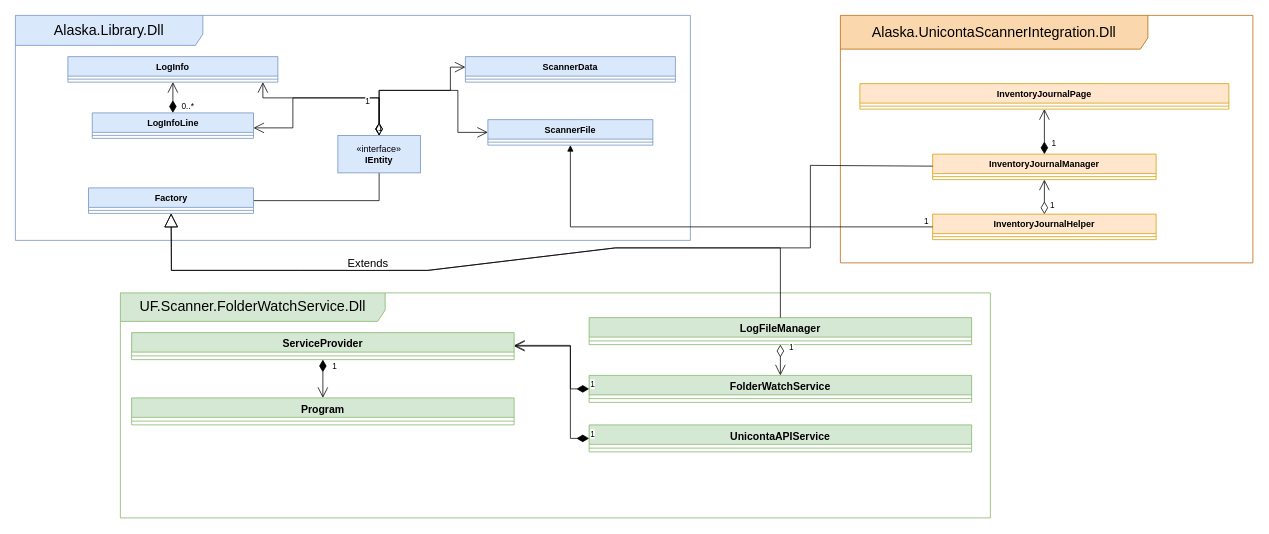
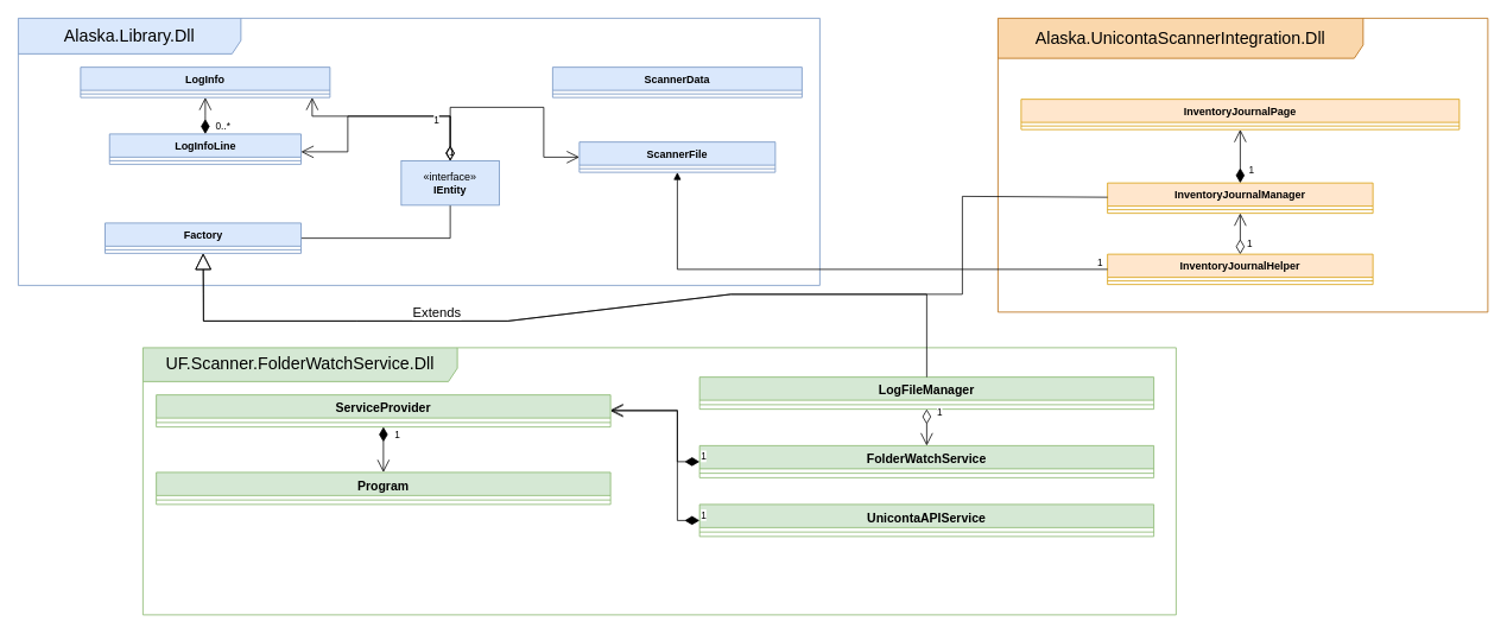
  <mxCell id="0" />
  <mxCell id="1" parent="0" />
  <mxCell id="2" value="Alaska.Library.Dll" style="shape=umlFrame;whiteSpace=wrap;html=1;pointerEvents=0;width=250;height=40;swimlaneFillColor=default;fontSize=19;fillColor=#dae8fc;strokeColor=#6c8ebf;" vertex="1" parent="1"><mxGeometry x="20" y="20" width="900" height="300" as="geometry" /></mxCell>
  <mxCell id="3" value="LogInfo" style="swimlane;fontStyle=1;align=center;verticalAlign=top;childLayout=stackLayout;horizontal=1;startSize=26;horizontalStack=0;resizeParent=1;resizeParentMax=0;resizeLast=0;collapsible=1;marginBottom=0;whiteSpace=wrap;html=1;swimlaneFillColor=default;fillColor=#dae8fc;strokeColor=#6c8ebf;" vertex="1" parent="1"><mxGeometry x="90" y="75" width="280" height="34" as="geometry" /></mxCell>
  <mxCell id="4" value="" style="line;strokeWidth=1;fillColor=none;align=left;verticalAlign=middle;spacingTop=-1;spacingLeft=3;spacingRight=3;rotatable=0;labelPosition=right;points=[];portConstraint=eastwest;strokeColor=inherit;" vertex="1" parent="3"><mxGeometry y="26" width="280" height="8" as="geometry" /></mxCell>
  <mxCell id="5" value="LogInfoLine" style="swimlane;fontStyle=1;align=center;verticalAlign=top;childLayout=stackLayout;horizontal=1;startSize=26;horizontalStack=0;resizeParent=1;resizeParentMax=0;resizeLast=0;collapsible=1;marginBottom=0;whiteSpace=wrap;html=1;swimlaneFillColor=default;fillColor=#dae8fc;strokeColor=#6c8ebf;" vertex="1" parent="1"><mxGeometry x="122.5" y="150" width="215" height="34" as="geometry" /></mxCell>
  <mxCell id="6" value="" style="line;strokeWidth=1;fillColor=none;align=left;verticalAlign=middle;spacingTop=-1;spacingLeft=3;spacingRight=3;rotatable=0;labelPosition=right;points=[];portConstraint=eastwest;strokeColor=inherit;" vertex="1" parent="5"><mxGeometry y="26" width="215" height="8" as="geometry" /></mxCell>
  <mxCell id="7" style="edgeStyle=orthogonalEdgeStyle;rounded=0;orthogonalLoop=1;jettySize=auto;html=1;endArrow=none;endFill=0;" edge="1" parent="1" source="8" target="29"><mxGeometry relative="1" as="geometry" /></mxCell>
  <mxCell id="8" value="Factory" style="swimlane;fontStyle=1;align=center;verticalAlign=top;childLayout=stackLayout;horizontal=1;startSize=26;horizontalStack=0;resizeParent=1;resizeParentMax=0;resizeLast=0;collapsible=1;marginBottom=0;whiteSpace=wrap;html=1;fillColor=#dae8fc;strokeColor=#6c8ebf;swimlaneFillColor=default;" vertex="1" parent="1"><mxGeometry x="117.5" y="250" width="220" height="34" as="geometry" /></mxCell>
  <mxCell id="9" value="" style="line;strokeWidth=1;fillColor=none;align=left;verticalAlign=middle;spacingTop=-1;spacingLeft=3;spacingRight=3;rotatable=0;labelPosition=right;points=[];portConstraint=eastwest;strokeColor=inherit;" vertex="1" parent="8"><mxGeometry y="26" width="220" height="8" as="geometry" /></mxCell>
  <mxCell id="10" value="ScannerData" style="swimlane;fontStyle=1;align=center;verticalAlign=top;childLayout=stackLayout;horizontal=1;startSize=26;horizontalStack=0;resizeParent=1;resizeParentMax=0;resizeLast=0;collapsible=1;marginBottom=0;whiteSpace=wrap;html=1;swimlaneFillColor=default;fillColor=#dae8fc;strokeColor=#6c8ebf;" vertex="1" parent="1"><mxGeometry x="620" y="75" width="280" height="34" as="geometry" /></mxCell>
  <mxCell id="11" value="" style="line;strokeWidth=1;fillColor=none;align=left;verticalAlign=middle;spacingTop=-1;spacingLeft=3;spacingRight=3;rotatable=0;labelPosition=right;points=[];portConstraint=eastwest;strokeColor=inherit;" vertex="1" parent="10"><mxGeometry y="26" width="280" height="8" as="geometry" /></mxCell>
  <mxCell id="12" value="ScannerFile" style="swimlane;fontStyle=1;align=center;verticalAlign=top;childLayout=stackLayout;horizontal=1;startSize=26;horizontalStack=0;resizeParent=1;resizeParentMax=0;resizeLast=0;collapsible=1;marginBottom=0;whiteSpace=wrap;html=1;fillColor=#dae8fc;strokeColor=#6c8ebf;swimlaneFillColor=default;" vertex="1" parent="1"><mxGeometry x="650" y="159" width="220" height="34" as="geometry" /></mxCell>
  <mxCell id="13" value="" style="line;strokeWidth=1;fillColor=none;align=left;verticalAlign=middle;spacingTop=-1;spacingLeft=3;spacingRight=3;rotatable=0;labelPosition=right;points=[];portConstraint=eastwest;strokeColor=inherit;" vertex="1" parent="12"><mxGeometry y="26" width="220" height="8" as="geometry" /></mxCell>
  <mxCell id="14" value="0..*" style="endArrow=open;html=1;endSize=12;startArrow=diamondThin;startSize=14;startFill=1;edgeStyle=orthogonalEdgeStyle;align=left;verticalAlign=bottom;rounded=0;" edge="1" parent="1" source="5" target="3"><mxGeometry x="-1" y="-10" relative="1" as="geometry"><mxPoint x="390" y="192" as="sourcePoint" /><mxPoint x="390" y="142" as="targetPoint" /><mxPoint as="offset" /><Array as="points"><mxPoint x="230" y="130" /><mxPoint x="230" y="130" /></Array></mxGeometry></mxCell>
  <mxCell id="15" value="UF.Scanner.FolderWatchService.Dll" style="shape=umlFrame;whiteSpace=wrap;html=1;pointerEvents=0;width=353;height=38;swimlaneFillColor=default;fontSize=19;fillColor=#d5e8d4;strokeColor=#82b366;" vertex="1" parent="1"><mxGeometry x="160" y="390" width="1160" height="300" as="geometry" /></mxCell>
  <mxCell id="16" value="FolderWatchService" style="swimlane;fontStyle=1;align=center;verticalAlign=top;childLayout=stackLayout;horizontal=1;startSize=26;horizontalStack=0;resizeParent=1;resizeParentMax=0;resizeLast=0;collapsible=1;marginBottom=0;whiteSpace=wrap;html=1;swimlaneFillColor=default;fillColor=#d5e8d4;strokeColor=#82b366;fontSize=14;" vertex="1" parent="1"><mxGeometry x="785" y="500" width="510" height="36" as="geometry" /></mxCell>
  <mxCell id="17" value="" style="line;strokeWidth=1;fillColor=none;align=left;verticalAlign=middle;spacingTop=-1;spacingLeft=3;spacingRight=3;rotatable=0;labelPosition=right;points=[];portConstraint=eastwest;strokeColor=inherit;fontSize=14;" vertex="1" parent="16"><mxGeometry y="26" width="510" height="10" as="geometry" /></mxCell>
  <mxCell id="18" value="LogFileManager" style="swimlane;fontStyle=1;align=center;verticalAlign=top;childLayout=stackLayout;horizontal=1;startSize=26;horizontalStack=0;resizeParent=1;resizeParentMax=0;resizeLast=0;collapsible=1;marginBottom=0;whiteSpace=wrap;html=1;swimlaneFillColor=default;fillColor=#d5e8d4;strokeColor=#82b366;fontSize=14;" vertex="1" parent="1"><mxGeometry x="785" y="423" width="510" height="36" as="geometry" /></mxCell>
  <mxCell id="19" value="" style="line;strokeWidth=1;fillColor=none;align=left;verticalAlign=middle;spacingTop=-1;spacingLeft=3;spacingRight=3;rotatable=0;labelPosition=right;points=[];portConstraint=eastwest;strokeColor=inherit;fontSize=14;" vertex="1" parent="18"><mxGeometry y="26" width="510" height="10" as="geometry" /></mxCell>
  <mxCell id="20" value="ServiceProvider" style="swimlane;fontStyle=1;align=center;verticalAlign=top;childLayout=stackLayout;horizontal=1;startSize=26;horizontalStack=0;resizeParent=1;resizeParentMax=0;resizeLast=0;collapsible=1;marginBottom=0;whiteSpace=wrap;html=1;swimlaneFillColor=default;fillColor=#d5e8d4;strokeColor=#82b366;fontSize=14;" vertex="1" parent="1"><mxGeometry x="175" y="443" width="510" height="36" as="geometry" /></mxCell>
  <mxCell id="21" value="" style="line;strokeWidth=1;fillColor=none;align=left;verticalAlign=middle;spacingTop=-1;spacingLeft=3;spacingRight=3;rotatable=0;labelPosition=right;points=[];portConstraint=eastwest;strokeColor=inherit;fontSize=14;" vertex="1" parent="20"><mxGeometry y="26" width="510" height="10" as="geometry" /></mxCell>
  <mxCell id="22" value="Program" style="swimlane;fontStyle=1;align=center;verticalAlign=top;childLayout=stackLayout;horizontal=1;startSize=26;horizontalStack=0;resizeParent=1;resizeParentMax=0;resizeLast=0;collapsible=1;marginBottom=0;whiteSpace=wrap;html=1;swimlaneFillColor=default;fillColor=#d5e8d4;strokeColor=#82b366;fontSize=14;" vertex="1" parent="1"><mxGeometry x="175" y="530" width="510" height="36" as="geometry" /></mxCell>
  <mxCell id="23" value="" style="line;strokeWidth=1;fillColor=none;align=left;verticalAlign=middle;spacingTop=-1;spacingLeft=3;spacingRight=3;rotatable=0;labelPosition=right;points=[];portConstraint=eastwest;strokeColor=inherit;fontSize=14;" vertex="1" parent="22"><mxGeometry y="26" width="510" height="10" as="geometry" /></mxCell>
  <mxCell id="24" value="UnicontaAPIService" style="swimlane;fontStyle=1;align=center;verticalAlign=top;childLayout=stackLayout;horizontal=1;startSize=26;horizontalStack=0;resizeParent=1;resizeParentMax=0;resizeLast=0;collapsible=1;marginBottom=0;whiteSpace=wrap;html=1;swimlaneFillColor=default;fillColor=#d5e8d4;strokeColor=#82b366;fontSize=14;" vertex="1" parent="1"><mxGeometry x="785" y="566" width="510" height="36" as="geometry" /></mxCell>
  <mxCell id="25" value="" style="line;strokeWidth=1;fillColor=none;align=left;verticalAlign=middle;spacingTop=-1;spacingLeft=3;spacingRight=3;rotatable=0;labelPosition=right;points=[];portConstraint=eastwest;strokeColor=inherit;fontSize=14;" vertex="1" parent="24"><mxGeometry y="26" width="510" height="10" as="geometry" /></mxCell>
  <mxCell id="26" value="1" style="endArrow=open;html=1;endSize=12;startArrow=diamondThin;startSize=14;startFill=1;edgeStyle=orthogonalEdgeStyle;align=left;verticalAlign=bottom;rounded=0;" edge="1" parent="1" source="20" target="22"><mxGeometry x="-0.294" y="11" relative="1" as="geometry"><mxPoint x="820" y="640" as="sourcePoint" /><mxPoint x="980" y="640" as="targetPoint" /><mxPoint as="offset" /></mxGeometry></mxCell>
  <mxCell id="27" value="1" style="endArrow=open;html=1;endSize=12;startArrow=diamondThin;startSize=14;startFill=0;edgeStyle=orthogonalEdgeStyle;align=left;verticalAlign=bottom;rounded=0;" edge="1" parent="1" source="18" target="16"><mxGeometry x="-0.408" y="10" relative="1" as="geometry"><mxPoint x="740" y="600" as="sourcePoint" /><mxPoint x="900" y="600" as="targetPoint" /><mxPoint as="offset" /></mxGeometry></mxCell>
  <mxCell id="28" value="&lt;font style=&quot;font-size: 15px;&quot;&gt;Extends&lt;/font&gt;" style="endArrow=block;endSize=16;endFill=0;html=1;rounded=0;" edge="1" parent="1" source="18" target="8"><mxGeometry x="0.312" y="-10" width="160" relative="1" as="geometry"><mxPoint x="-90" y="280" as="sourcePoint" /><mxPoint x="70" y="280" as="targetPoint" /><Array as="points"><mxPoint x="1040" y="330" /><mxPoint x="820" y="330" /><mxPoint x="570" y="360" /><mxPoint x="228" y="360" /><mxPoint x="228" y="330" /></Array><mxPoint as="offset" /></mxGeometry></mxCell>
  <mxCell id="29" value="«interface»&lt;br&gt;&lt;b&gt;IEntity&lt;/b&gt;" style="html=1;whiteSpace=wrap;fillColor=#dae8fc;strokeColor=#6c8ebf;" vertex="1" parent="1"><mxGeometry x="450" y="180" width="110" height="50" as="geometry" /></mxCell>
- <mxCell id="30" value="1" style="endArrow=open;html=1;endSize=12;startArrow=diamondThin;startSize=14;startFill=0;edgeStyle=orthogonalEdgeStyle;align=left;verticalAlign=bottom;rounded=0;jumpStyle=none;" edge="1" parent="1" source="29" target="10"><mxGeometry x="-1" y="3" relative="1" as="geometry"><mxPoint x="560" y="117" as="sourcePoint" /><mxPoint x="620" y="89" as="targetPoint" /><Array as="points"><mxPoint x="600" y="120" /><mxPoint x="600" y="89" /></Array></mxGeometry></mxCell>
  <mxCell id="31" value="1" style="endArrow=open;html=1;endSize=12;startArrow=diamondThin;startSize=14;startFill=0;edgeStyle=orthogonalEdgeStyle;align=left;verticalAlign=bottom;rounded=0;jumpStyle=none;" edge="1" parent="1" source="29" target="12"><mxGeometry x="-1" y="3" relative="1" as="geometry"><mxPoint x="570" y="127" as="sourcePoint" /><mxPoint x="630" y="99" as="targetPoint" /><Array as="points"><mxPoint x="610" y="120" /><mxPoint x="610" y="176" /></Array></mxGeometry></mxCell>
  <mxCell id="32" value="" style="endArrow=open;html=1;endSize=12;startArrow=diamondThin;startSize=14;startFill=0;edgeStyle=orthogonalEdgeStyle;align=left;verticalAlign=bottom;rounded=0;jumpStyle=none;" edge="1" parent="1" source="29" target="5"><mxGeometry x="-0.738" y="20" relative="1" as="geometry"><mxPoint x="570" y="130" as="sourcePoint" /><mxPoint x="660" y="186" as="targetPoint" /><Array as="points"><mxPoint x="390" y="130" /><mxPoint x="390" y="170" /></Array><mxPoint as="offset" /></mxGeometry></mxCell>
  <mxCell id="33" value="1" style="endArrow=open;html=1;endSize=12;startArrow=diamondThin;startSize=14;startFill=0;edgeStyle=orthogonalEdgeStyle;align=left;verticalAlign=bottom;rounded=0;jumpStyle=none;" edge="1" parent="1" source="29" target="3"><mxGeometry x="-0.669" y="20" relative="1" as="geometry"><mxPoint x="460" y="140" as="sourcePoint" /><mxPoint x="348" y="180" as="targetPoint" /><Array as="points"><mxPoint x="350" y="130" /></Array><mxPoint as="offset" /></mxGeometry></mxCell>
  <mxCell id="34" value="Alaska.UnicontaScannerIntegration.Dll" style="shape=umlFrame;whiteSpace=wrap;html=1;pointerEvents=0;width=410;height=45;swimlaneFillColor=default;fontSize=19;fillColor=#fad7ac;strokeColor=#b46504;" vertex="1" parent="1"><mxGeometry x="1120" y="20" width="550" height="330" as="geometry" /></mxCell>
  <mxCell id="35" value="InventoryJournalPage" style="swimlane;fontStyle=1;align=center;verticalAlign=top;childLayout=stackLayout;horizontal=1;startSize=26;horizontalStack=0;resizeParent=1;resizeParentMax=0;resizeLast=0;collapsible=1;marginBottom=0;whiteSpace=wrap;html=1;fillColor=#ffe6cc;strokeColor=#d79b00;swimlaneFillColor=default;" vertex="1" parent="1"><mxGeometry x="1146" y="111" width="492" height="34" as="geometry" /></mxCell>
  <mxCell id="36" value="" style="line;strokeWidth=1;fillColor=none;align=left;verticalAlign=middle;spacingTop=-1;spacingLeft=3;spacingRight=3;rotatable=0;labelPosition=right;points=[];portConstraint=eastwest;strokeColor=inherit;" vertex="1" parent="35"><mxGeometry y="26" width="492" height="8" as="geometry" /></mxCell>
  <mxCell id="37" value="InventoryJournalManager" style="swimlane;fontStyle=1;align=center;verticalAlign=top;childLayout=stackLayout;horizontal=1;startSize=26;horizontalStack=0;resizeParent=1;resizeParentMax=0;resizeLast=0;collapsible=1;marginBottom=0;whiteSpace=wrap;html=1;strokeColor=#d79b00;fontFamily=Helvetica;fontSize=12;fillColor=#ffe6cc;swimlaneFillColor=default;" vertex="1" parent="1"><mxGeometry x="1243" y="205" width="298" height="34" as="geometry" /></mxCell>
  <mxCell id="38" value="" style="line;strokeWidth=1;fillColor=none;align=left;verticalAlign=middle;spacingTop=-1;spacingLeft=3;spacingRight=3;rotatable=0;labelPosition=right;points=[];portConstraint=eastwest;strokeColor=inherit;fontFamily=Helvetica;fontSize=12;fontColor=default;html=1;" vertex="1" parent="37"><mxGeometry y="26" width="298" height="8" as="geometry" /></mxCell>
  <mxCell id="39" value="InventoryJournalHelper" style="swimlane;fontStyle=1;align=center;verticalAlign=top;childLayout=stackLayout;horizontal=1;startSize=26;horizontalStack=0;resizeParent=1;resizeParentMax=0;resizeLast=0;collapsible=1;marginBottom=0;whiteSpace=wrap;html=1;strokeColor=#d79b00;fontFamily=Helvetica;fontSize=12;fillColor=#ffe6cc;swimlaneFillColor=default;" vertex="1" parent="1"><mxGeometry x="1243" y="285" width="298" height="34" as="geometry" /></mxCell>
  <mxCell id="40" value="" style="line;strokeWidth=1;fillColor=none;align=left;verticalAlign=middle;spacingTop=-1;spacingLeft=3;spacingRight=3;rotatable=0;labelPosition=right;points=[];portConstraint=eastwest;strokeColor=inherit;fontFamily=Helvetica;fontSize=12;fontColor=default;html=1;" vertex="1" parent="39"><mxGeometry y="26" width="298" height="8" as="geometry" /></mxCell>
  <mxCell id="41" value="1" style="endArrow=open;html=1;endSize=12;startArrow=diamondThin;startSize=14;startFill=0;edgeStyle=orthogonalEdgeStyle;align=left;verticalAlign=bottom;rounded=0;" edge="1" parent="1" source="39" target="37"><mxGeometry x="-0.87" y="-6" relative="1" as="geometry"><mxPoint x="1220" y="190" as="sourcePoint" /><mxPoint x="1380" y="190" as="targetPoint" /><mxPoint as="offset" /></mxGeometry></mxCell>
  <mxCell id="42" value="" style="endArrow=block;endFill=1;html=1;edgeStyle=orthogonalEdgeStyle;align=left;verticalAlign=top;rounded=0;" edge="1" parent="1" source="39" target="12"><mxGeometry x="-1" relative="1" as="geometry"><mxPoint x="570" y="230" as="sourcePoint" /><mxPoint x="730" y="230" as="targetPoint" /></mxGeometry></mxCell>
  <mxCell id="43" value="1" style="edgeLabel;resizable=0;html=1;align=left;verticalAlign=bottom;" connectable="0" vertex="1" parent="42"><mxGeometry x="-1" relative="1" as="geometry"><mxPoint x="-13" as="offset" /></mxGeometry></mxCell>
  <mxCell id="44" value="" style="endArrow=block;endSize=16;endFill=0;html=1;rounded=0;" edge="1" parent="1" source="37" target="8"><mxGeometry width="160" relative="1" as="geometry"><mxPoint x="820" y="290" as="sourcePoint" /><mxPoint x="980" y="290" as="targetPoint" /><Array as="points"><mxPoint x="1080" y="220" /><mxPoint x="1080" y="330" /><mxPoint x="820" y="330" /><mxPoint x="570" y="360" /><mxPoint x="400" y="360" /><mxPoint x="228" y="360" /></Array></mxGeometry></mxCell>
  <mxCell id="45" value="1" style="endArrow=open;html=1;endSize=12;startArrow=diamondThin;startSize=14;startFill=1;edgeStyle=orthogonalEdgeStyle;align=left;verticalAlign=bottom;rounded=0;" edge="1" parent="1" source="16" target="20"><mxGeometry x="-1" y="3" relative="1" as="geometry"><mxPoint x="680" y="360" as="sourcePoint" /><mxPoint x="840" y="360" as="targetPoint" /><Array as="points"><mxPoint x="760" y="518" /><mxPoint x="760" y="461" /></Array></mxGeometry></mxCell>
  <mxCell id="46" value="1" style="endArrow=open;html=1;endSize=12;startArrow=diamondThin;startSize=14;startFill=1;edgeStyle=orthogonalEdgeStyle;align=left;verticalAlign=bottom;rounded=0;" edge="1" parent="1" source="24" target="20"><mxGeometry x="-1" y="3" relative="1" as="geometry"><mxPoint x="680" y="360" as="sourcePoint" /><mxPoint x="840" y="360" as="targetPoint" /><Array as="points"><mxPoint x="760" y="584" /><mxPoint x="760" y="460" /></Array></mxGeometry></mxCell>
  <mxCell id="47" value="1" style="endArrow=open;html=1;endSize=12;startArrow=diamondThin;startSize=14;startFill=1;edgeStyle=orthogonalEdgeStyle;align=left;verticalAlign=bottom;rounded=0;" edge="1" parent="1" source="37" target="35"><mxGeometry x="-0.833" y="-8" relative="1" as="geometry"><mxPoint x="680" y="280" as="sourcePoint" /><mxPoint x="840" y="280" as="targetPoint" /><mxPoint as="offset" /></mxGeometry></mxCell>
